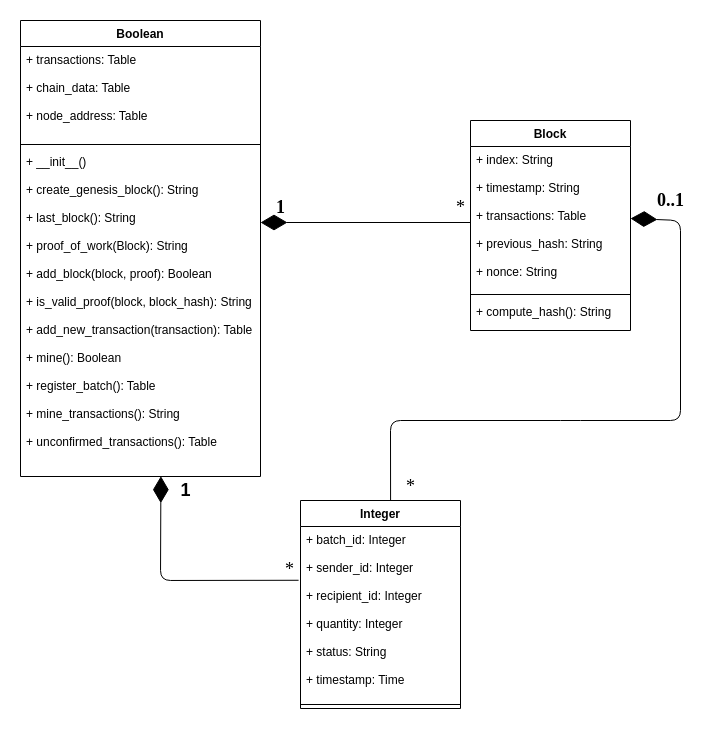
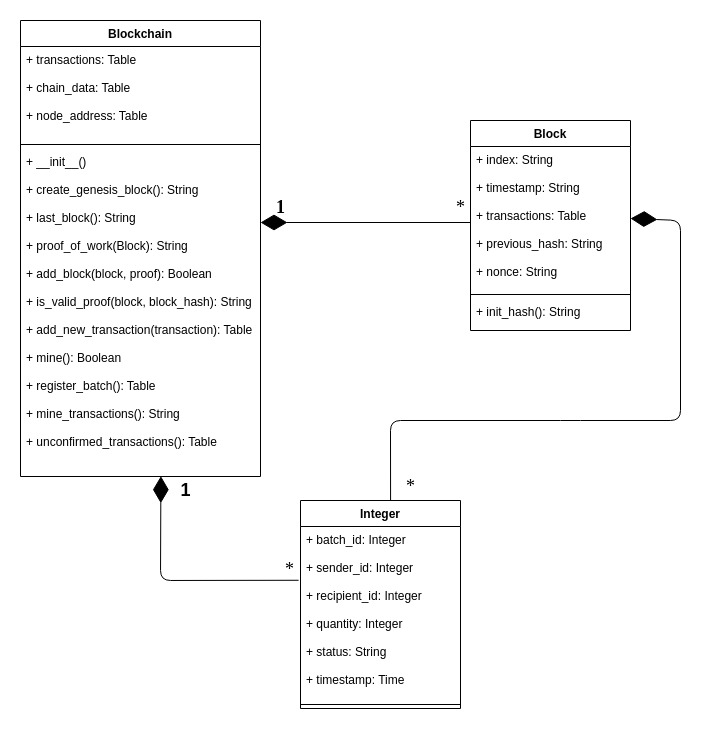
  <mxCell id="0" />
  <mxCell id="1" parent="0" />
  <mxCell id="2" value="Block" style="swimlane;fontStyle=1;align=center;verticalAlign=top;childLayout=stackLayout;horizontal=1;startSize=26;horizontalStack=0;resizeParent=1;resizeParentMax=0;resizeLast=0;collapsible=1;marginBottom=0;" parent="1" vertex="1"><mxGeometry x="470" y="120" width="160" height="210" as="geometry"><mxRectangle x="510" y="140" width="70" height="26" as="alternateBounds" /></mxGeometry></mxCell>
  <mxCell id="3" value="+ index: String&#10;&#10;+ timestamp: String&#10;&#10;+ transactions: Table&#10;&#10;+ previous_hash: String &#10;&#10;+ nonce: String&#10;" style="text;strokeColor=none;fillColor=none;align=left;verticalAlign=top;spacingLeft=4;spacingRight=4;overflow=hidden;rotatable=0;points=[[0,0.5],[1,0.5]];portConstraint=eastwest;" parent="2" vertex="1"><mxGeometry y="26" width="160" height="144" as="geometry" /></mxCell>
  <mxCell id="4" value="" style="line;strokeWidth=1;fillColor=none;align=left;verticalAlign=middle;spacingTop=-1;spacingLeft=3;spacingRight=3;rotatable=0;labelPosition=right;points=[];portConstraint=eastwest;" parent="2" vertex="1"><mxGeometry y="170" width="160" height="8" as="geometry" /></mxCell>
- <mxCell id="5" value="+ compute_hash(): String" style="text;strokeColor=none;fillColor=none;align=left;verticalAlign=top;spacingLeft=4;spacingRight=4;overflow=hidden;rotatable=0;points=[[0,0.5],[1,0.5]];portConstraint=eastwest;" parent="2" vertex="1"><mxGeometry y="178" width="160" height="32" as="geometry" /></mxCell>
- <mxCell id="6" value="Boolean" style="swimlane;fontStyle=1;align=center;verticalAlign=top;childLayout=stackLayout;horizontal=1;startSize=26;horizontalStack=0;resizeParent=1;resizeParentMax=0;resizeLast=0;collapsible=1;marginBottom=0;" parent="1" vertex="1"><mxGeometry x="20" y="20" width="240" height="456" as="geometry" /></mxCell>
+ <mxCell id="5" value="+ init_hash(): String" style="text;strokeColor=none;fillColor=none;align=left;verticalAlign=top;spacingLeft=4;spacingRight=4;overflow=hidden;rotatable=0;points=[[0,0.5],[1,0.5]];portConstraint=eastwest;" parent="2" vertex="1"><mxGeometry y="178" width="160" height="32" as="geometry" /></mxCell>
+ <mxCell id="6" value="Blockchain" style="swimlane;fontStyle=1;align=center;verticalAlign=top;childLayout=stackLayout;horizontal=1;startSize=26;horizontalStack=0;resizeParent=1;resizeParentMax=0;resizeLast=0;collapsible=1;marginBottom=0;" parent="1" vertex="1"><mxGeometry x="20" y="20" width="240" height="456" as="geometry" /></mxCell>
  <mxCell id="7" value="+ transactions: Table&#10;&#10;+ chain_data: Table &#10;&#10;+ node_address: Table" style="text;strokeColor=none;fillColor=none;align=left;verticalAlign=top;spacingLeft=4;spacingRight=4;overflow=hidden;rotatable=0;points=[[0,0.5],[1,0.5]];portConstraint=eastwest;" parent="6" vertex="1"><mxGeometry y="26" width="240" height="94" as="geometry" /></mxCell>
  <mxCell id="8" value="" style="line;strokeWidth=1;fillColor=none;align=left;verticalAlign=middle;spacingTop=-1;spacingLeft=3;spacingRight=3;rotatable=0;labelPosition=right;points=[];portConstraint=eastwest;" parent="6" vertex="1"><mxGeometry y="120" width="240" height="8" as="geometry" /></mxCell>
  <mxCell id="9" value="+ __init__()&#10; &#10;+ create_genesis_block(): String&#10;&#10;+ last_block(): String &#10;&#10;+ proof_of_work(Block): String&#10;&#10;+ add_block(block, proof): Boolean&#10;&#10;+ is_valid_proof(block, block_hash): String&#10;&#10;+ add_new_transaction(transaction): Table&#10;&#10;+ mine(): Boolean&#10;&#10;+ register_batch(): Table&#10;&#10;+ mine_transactions(): String &#10;&#10;+ unconfirmed_transactions(): Table &#10;" style="text;strokeColor=none;fillColor=none;align=left;verticalAlign=top;spacingLeft=4;spacingRight=4;overflow=hidden;rotatable=0;points=[[0,0.5],[1,0.5]];portConstraint=eastwest;" parent="6" vertex="1"><mxGeometry y="128" width="240" height="328" as="geometry" /></mxCell>
  <mxCell id="10" value="Integer" style="swimlane;fontStyle=1;align=center;verticalAlign=top;childLayout=stackLayout;horizontal=1;startSize=26;horizontalStack=0;resizeParent=1;resizeParentMax=0;resizeLast=0;collapsible=1;marginBottom=0;strokeColor=#000000;" parent="1" vertex="1"><mxGeometry x="300" y="500" width="160" height="208" as="geometry" /></mxCell>
  <mxCell id="11" value="+ batch_id: Integer&#10;&#10;+ sender_id: Integer&#10;&#10;+ recipient_id: Integer&#10;&#10;+ quantity: Integer&#10;&#10;+ status: String &#10;&#10;+ timestamp: Time &#10;&#10;" style="text;strokeColor=none;fillColor=none;align=left;verticalAlign=top;spacingLeft=4;spacingRight=4;overflow=hidden;rotatable=0;points=[[0,0.5],[1,0.5]];portConstraint=eastwest;" parent="10" vertex="1"><mxGeometry y="26" width="160" height="174" as="geometry" /></mxCell>
  <mxCell id="12" value="" style="line;strokeWidth=1;fillColor=none;align=left;verticalAlign=middle;spacingTop=-1;spacingLeft=3;spacingRight=3;rotatable=0;labelPosition=right;points=[];portConstraint=eastwest;" parent="10" vertex="1"><mxGeometry y="200" width="160" height="8" as="geometry" /></mxCell>
  <mxCell id="13" value="" style="endArrow=diamondThin;endFill=1;endSize=24;html=1;exitX=0.563;exitY=0;exitDx=0;exitDy=0;exitPerimeter=0;entryX=1;entryY=0.5;entryDx=0;entryDy=0;" parent="1" source="10" target="3" edge="1"><mxGeometry width="160" relative="1" as="geometry"><mxPoint x="510" y="320" as="sourcePoint" /><mxPoint x="680" y="210" as="targetPoint" /><Array as="points"><mxPoint x="390" y="420" /><mxPoint x="570" y="420" /><mxPoint x="680" y="420" /><mxPoint x="680" y="220" /></Array></mxGeometry></mxCell>
- <mxCell id="14" value="&lt;b&gt;&lt;font style=&quot;font-size: 18px&quot; face=&quot;Times New Roman&quot;&gt;0..1&lt;/font&gt;&lt;/b&gt;" style="text;html=1;align=center;verticalAlign=middle;resizable=0;points=[];autosize=1;" parent="1" vertex="1"><mxGeometry x="650" y="190" width="40" height="20" as="geometry" /></mxCell>
  <mxCell id="15" value="&lt;font style=&quot;font-size: 18px&quot; face=&quot;Times New Roman&quot;&gt;*&lt;/font&gt;" style="text;html=1;align=center;verticalAlign=middle;resizable=0;points=[];autosize=1;" parent="1" vertex="1"><mxGeometry x="400" y="476" width="20" height="20" as="geometry" /></mxCell>
  <mxCell id="16" value="" style="endArrow=diamondThin;endFill=1;endSize=24;html=1;" parent="1" edge="1"><mxGeometry width="160" relative="1" as="geometry"><mxPoint x="470" y="222" as="sourcePoint" /><mxPoint x="260" y="222" as="targetPoint" /></mxGeometry></mxCell>
  <mxCell id="17" value="&lt;font style=&quot;font-size: 18px&quot; face=&quot;Times New Roman&quot;&gt;&lt;b&gt;1&lt;/b&gt;&lt;/font&gt;" style="text;html=1;align=center;verticalAlign=middle;resizable=0;points=[];autosize=1;" parent="1" vertex="1"><mxGeometry x="270" y="197" width="20" height="20" as="geometry" /></mxCell>
  <mxCell id="18" value="&lt;span style=&quot;font-family: &amp;#34;times new roman&amp;#34; ; font-size: 18px&quot;&gt;*&lt;/span&gt;" style="text;html=1;align=center;verticalAlign=middle;resizable=0;points=[];autosize=1;" parent="1" vertex="1"><mxGeometry x="450" y="197" width="20" height="20" as="geometry" /></mxCell>
  <mxCell id="19" value="" style="endArrow=diamondThin;endFill=1;endSize=24;html=1;exitX=-0.012;exitY=0.309;exitDx=0;exitDy=0;exitPerimeter=0;entryX=0.585;entryY=0.999;entryDx=0;entryDy=0;entryPerimeter=0;" parent="1" source="11" target="9" edge="1"><mxGeometry width="160" relative="1" as="geometry"><mxPoint x="163" y="580" as="sourcePoint" /><mxPoint x="163" y="460" as="targetPoint" /><Array as="points"><mxPoint x="160" y="580" /></Array></mxGeometry></mxCell>
  <mxCell id="20" value="&lt;span style=&quot;font-size: 18px&quot;&gt;&lt;font face=&quot;Times New Roman&quot;&gt;*&lt;/font&gt;&lt;/span&gt;" style="text;html=1;align=center;verticalAlign=middle;resizable=0;points=[];autosize=1;" parent="1" vertex="1"><mxGeometry x="279" y="559" width="20" height="20" as="geometry" /></mxCell>
  <mxCell id="21" value="&lt;b&gt;&lt;font style=&quot;font-size: 18px&quot;&gt;1&lt;/font&gt;&lt;/b&gt;" style="text;html=1;align=center;verticalAlign=middle;resizable=0;points=[];autosize=1;" parent="1" vertex="1"><mxGeometry x="170" y="480" width="30" height="20" as="geometry" /></mxCell>
